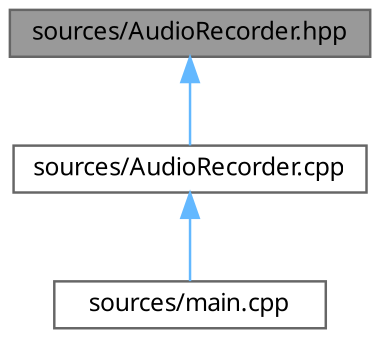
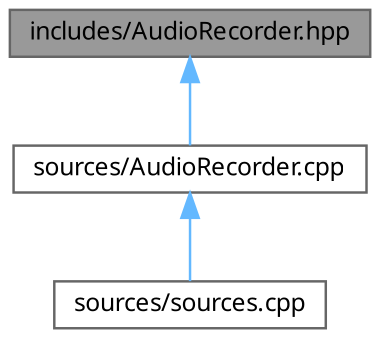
  digraph {
    fontname="Noto Sans"
    node [color=grey40 fillcolor=white fontname="Noto Sans" fontsize=10 shape=box style=filled]
    edge [color=steelblue1 dir=back fontname="Noto Sans" fontsize=10 labelfontname=Helvetica labelfontsize=10 style=solid]
-   n1 [color=gray40 fillcolor=grey60 fontcolor=black height=0.2 label="sources/AudioRecorder.hpp" width=0.4]
+   n1 [color=gray40 fillcolor=grey60 fontcolor=black height=0.2 label="includes/AudioRecorder.hpp" width=0.4]
    n2 [height=0.2 label="sources/AudioRecorder.cpp" width=0.4]
-   n3 [height=0.2 label="sources/main.cpp" width=0.4]
+   n3 [height=0.2 label="sources/sources.cpp" width=0.4]
    n1 -> n2
    n2 -> n3
  }
